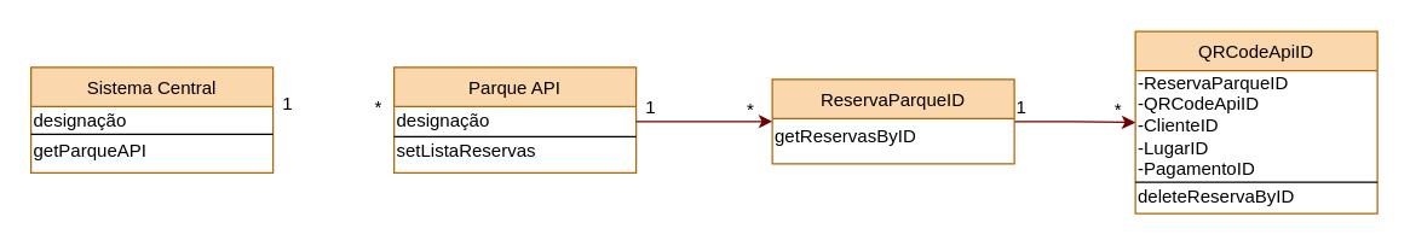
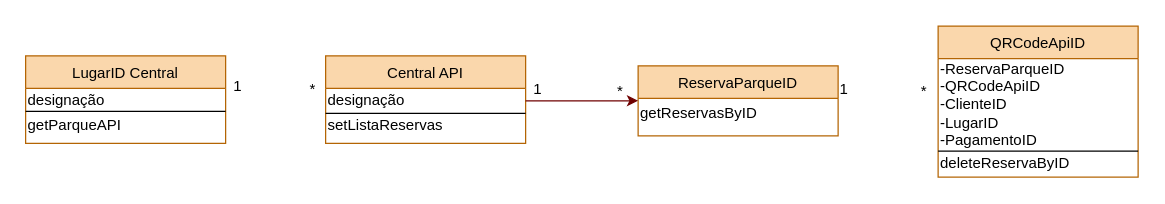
  <mxCell id="0" />
  <mxCell id="1" parent="0" />
- <mxCell id="2" value="Sistema Central" style="swimlane;fontStyle=0;align=center;verticalAlign=top;childLayout=stackLayout;horizontal=1;startSize=26;horizontalStack=0;resizeParent=1;resizeLast=0;collapsible=1;marginBottom=0;rounded=0;shadow=0;strokeWidth=1;fillColor=#fad7ac;strokeColor=#b46504;" parent="1" vertex="1"><mxGeometry y="44" width="160" height="70" as="geometry" x="20"><mxRectangle x="230" y="140" width="160" height="26" as="alternateBounds" /></mxGeometry></mxCell>
+ <mxCell id="2" value="LugarID Central" style="swimlane;fontStyle=0;align=center;verticalAlign=top;childLayout=stackLayout;horizontal=1;startSize=26;horizontalStack=0;resizeParent=1;resizeLast=0;collapsible=1;marginBottom=0;rounded=0;shadow=0;strokeWidth=1;fillColor=#fad7ac;strokeColor=#b46504;" parent="1" vertex="1"><mxGeometry y="44" width="160" height="70" as="geometry" x="20"><mxRectangle x="230" y="140" width="160" height="26" as="alternateBounds" /></mxGeometry></mxCell>
  <mxCell id="3" value="designação" style="text;html=1;strokeColor=none;fillColor=none;align=left;verticalAlign=middle;whiteSpace=wrap;rounded=0;" parent="2" vertex="1"><mxGeometry y="26" width="160" height="20" as="geometry" /></mxCell>
  <mxCell id="4" value="" style="endArrow=none;html=1;" parent="2" edge="1"><mxGeometry width="50" height="50" relative="1" as="geometry"><mxPoint y="44.5" as="sourcePoint" /><mxPoint x="160" y="44.5" as="targetPoint" /></mxGeometry></mxCell>
  <mxCell id="5" value="getParqueAPI" style="text;html=1;strokeColor=none;fillColor=none;align=left;verticalAlign=middle;whiteSpace=wrap;rounded=0;" parent="2" vertex="1"><mxGeometry y="46" width="160" height="20" as="geometry" /></mxCell>
  <mxCell id="6" value="QRCodeApiID" style="swimlane;fontStyle=0;align=center;verticalAlign=top;childLayout=stackLayout;horizontal=1;startSize=26;horizontalStack=0;resizeParent=1;resizeLast=0;collapsible=1;marginBottom=0;rounded=0;shadow=0;strokeWidth=1;fillColor=#fad7ac;strokeColor=#b46504;" parent="1" vertex="1"><mxGeometry x="750" y="20.25" width="160" height="120.75" as="geometry"><mxRectangle x="340" y="380" width="170" height="26" as="alternateBounds" /></mxGeometry></mxCell>
  <mxCell id="7" value="-ReservaParqueID&lt;br&gt;-QRCodeApiID&lt;br&gt;-ClienteID&lt;br&gt;-LugarID&lt;br&gt;-PagamentoID" style="text;html=1;strokeColor=none;fillColor=none;align=left;verticalAlign=middle;whiteSpace=wrap;rounded=0;" parent="6" vertex="1"><mxGeometry y="26" width="160" height="74" as="geometry" /></mxCell>
  <mxCell id="8" value="" style="endArrow=none;html=1;entryX=1;entryY=1;entryDx=0;entryDy=0;exitX=0;exitY=1;exitDx=0;exitDy=0;" parent="6" source="7" target="7" edge="1"><mxGeometry width="50" height="50" relative="1" as="geometry"><mxPoint x="10" y="140" as="sourcePoint" /><mxPoint x="120" y="140" as="targetPoint" /></mxGeometry></mxCell>
  <mxCell id="9" value="deleteReservaByID" style="text;html=1;strokeColor=none;fillColor=none;align=left;verticalAlign=middle;whiteSpace=wrap;rounded=0;" parent="6" vertex="1"><mxGeometry y="100" width="160" height="20" as="geometry" /></mxCell>
- <mxCell id="10" value="Parque API" style="swimlane;fontStyle=0;align=center;verticalAlign=top;childLayout=stackLayout;horizontal=1;startSize=26;horizontalStack=0;resizeParent=1;resizeLast=0;collapsible=1;marginBottom=0;rounded=0;shadow=0;strokeWidth=1;fillColor=#fad7ac;strokeColor=#b46504;" parent="1" vertex="1"><mxGeometry x="260" y="44" width="160" height="70" as="geometry"><mxRectangle x="550" y="140" width="160" height="26" as="alternateBounds" /></mxGeometry></mxCell>
+ <mxCell id="10" value="Central API" style="swimlane;fontStyle=0;align=center;verticalAlign=top;childLayout=stackLayout;horizontal=1;startSize=26;horizontalStack=0;resizeParent=1;resizeLast=0;collapsible=1;marginBottom=0;rounded=0;shadow=0;strokeWidth=1;fillColor=#fad7ac;strokeColor=#b46504;" parent="1" vertex="1"><mxGeometry x="260" y="44" width="160" height="70" as="geometry"><mxRectangle x="550" y="140" width="160" height="26" as="alternateBounds" /></mxGeometry></mxCell>
  <mxCell id="11" value="designação" style="text;html=1;strokeColor=none;fillColor=none;align=left;verticalAlign=middle;whiteSpace=wrap;rounded=0;" parent="10" vertex="1"><mxGeometry y="26" width="160" height="20" as="geometry" /></mxCell>
  <mxCell id="12" value="" style="endArrow=none;html=1;entryX=1;entryY=1;entryDx=0;entryDy=0;" parent="10" target="11" edge="1"><mxGeometry width="50" height="50" relative="1" as="geometry"><mxPoint y="46" as="sourcePoint" /><mxPoint x="70" y="46" as="targetPoint" /></mxGeometry></mxCell>
  <mxCell id="13" value="setListaReservas" style="text;html=1;strokeColor=none;fillColor=none;align=left;verticalAlign=middle;whiteSpace=wrap;rounded=0;" parent="10" vertex="1"><mxGeometry y="46" width="160" height="20" as="geometry" /></mxCell>
- <mxCell id="14" style="edgeStyle=orthogonalEdgeStyle;rounded=0;orthogonalLoop=1;jettySize=auto;html=1;fillColor=#a20025;strokeColor=#6F0000;" parent="1" source="15" target="6" edge="1"><mxGeometry relative="1" as="geometry" /></mxCell>
  <mxCell id="15" value="ReservaParqueID" style="swimlane;fontStyle=0;align=center;verticalAlign=top;childLayout=stackLayout;horizontal=1;startSize=26;horizontalStack=0;resizeParent=1;resizeLast=0;collapsible=1;marginBottom=0;rounded=0;shadow=0;strokeWidth=1;fillColor=#fad7ac;strokeColor=#b46504;" parent="1" vertex="1"><mxGeometry x="510" y="52" width="160" height="56" as="geometry"><mxRectangle x="130" y="380" width="160" height="26" as="alternateBounds" /></mxGeometry></mxCell>
  <mxCell id="16" value="getReservasByID" style="text;html=1;strokeColor=none;fillColor=none;align=left;verticalAlign=middle;whiteSpace=wrap;rounded=0;" parent="15" vertex="1"><mxGeometry y="26" width="160" height="24" as="geometry" /></mxCell>
  <mxCell id="17" style="edgeStyle=orthogonalEdgeStyle;rounded=0;orthogonalLoop=1;jettySize=auto;html=1;fillColor=#a20025;strokeColor=#6F0000;" parent="1" source="11" target="15" edge="1"><mxGeometry relative="1" as="geometry" /></mxCell>
  <mxCell id="18" value="1" style="text;html=1;strokeColor=none;fillColor=none;align=center;verticalAlign=middle;whiteSpace=wrap;rounded=0;" parent="1" vertex="1"><mxGeometry x="180" y="59" width="20" height="20" as="geometry" /></mxCell>
  <mxCell id="19" value="1" style="text;html=1;strokeColor=none;fillColor=none;align=center;verticalAlign=middle;whiteSpace=wrap;rounded=0;" parent="1" vertex="1"><mxGeometry x="420" y="61" width="20" height="20" as="geometry" /></mxCell>
  <mxCell id="20" value="1" style="text;html=1;strokeColor=none;fillColor=none;align=center;verticalAlign=middle;whiteSpace=wrap;rounded=0;" parent="1" vertex="1"><mxGeometry x="665" y="61" width="20" height="20" as="geometry" /></mxCell>
  <mxCell id="21" value="*" style="text;html=1;strokeColor=none;fillColor=none;align=center;verticalAlign=middle;whiteSpace=wrap;rounded=0;" parent="1" vertex="1"><mxGeometry x="240" y="61" width="20" height="20" as="geometry" /></mxCell>
  <mxCell id="22" value="*" style="text;html=1;strokeColor=none;fillColor=none;align=center;verticalAlign=middle;whiteSpace=wrap;rounded=0;" parent="1" vertex="1"><mxGeometry x="486" y="63" width="20" height="20" as="geometry" /></mxCell>
  <mxCell id="23" value="*" style="text;html=1;strokeColor=none;fillColor=none;align=center;verticalAlign=middle;whiteSpace=wrap;rounded=0;" parent="1" vertex="1"><mxGeometry x="729" y="63" width="20" height="20" as="geometry" /></mxCell>
